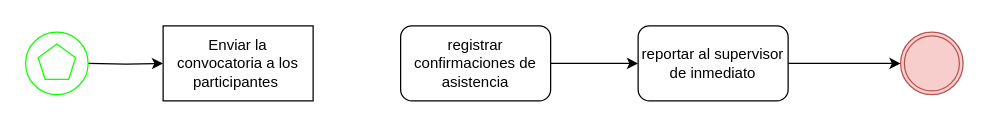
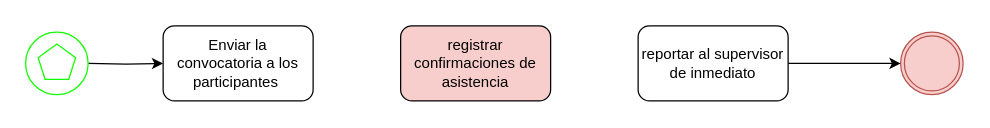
  <mxCell id="0" />
  <mxCell id="1" parent="0" />
  <mxCell id="2" value="" style="edgeStyle=orthogonalEdgeStyle;rounded=0;orthogonalLoop=1;jettySize=auto;html=1;" parent="1" target="6" edge="1"><mxGeometry relative="1" as="geometry"><mxPoint x="70" y="50" as="sourcePoint" /></mxGeometry></mxCell>
  <mxCell id="3" value="" style="points=[[0.145,0.145,0],[0.5,0,0],[0.855,0.145,0],[1,0.5,0],[0.855,0.855,0],[0.5,1,0],[0.145,0.855,0],[0,0.5,0]];shape=mxgraph.bpmn.event;html=1;verticalLabelPosition=bottom;labelBackgroundColor=#ffffff;verticalAlign=top;align=center;perimeter=ellipsePerimeter;outlineConnect=0;aspect=fixed;outline=throwing;symbol=general;fillColor=#f8cecc;strokeColor=#b85450;" parent="1" vertex="1"><mxGeometry x="720" y="25" width="50" height="50" as="geometry" /></mxCell>
  <mxCell id="4" value="" style="edgeStyle=orthogonalEdgeStyle;rounded=0;orthogonalLoop=1;jettySize=auto;html=1;" parent="1" source="5" target="3" edge="1"><mxGeometry relative="1" as="geometry" /></mxCell>
  <mxCell id="5" value="reportar al supervisor de inmediato" style="rounded=1;whiteSpace=wrap;html=1;" parent="1" vertex="1"><mxGeometry x="510" y="20" width="120" height="60" as="geometry" /></mxCell>
- <mxCell id="6" value="Enviar la convocatoria a los participantes&amp;nbsp;" style="whiteSpace=wrap;html=1;rounded=0;" parent="1" vertex="1"><mxGeometry x="130" y="20" width="120" height="60" as="geometry" /></mxCell>
- <mxCell id="7" value="" style="edgeStyle=orthogonalEdgeStyle;rounded=0;orthogonalLoop=1;jettySize=auto;html=1;" parent="1" source="8" target="5" edge="1"><mxGeometry relative="1" as="geometry" /></mxCell>
- <mxCell id="8" value="registrar confirmaciones de asistencia" style="rounded=1;whiteSpace=wrap;html=1;" parent="1" vertex="1"><mxGeometry x="320" y="20" width="120" height="60" as="geometry" /></mxCell>
+ <mxCell id="6" value="Enviar la convocatoria a los participantes&amp;nbsp;" style="rounded=1;whiteSpace=wrap;html=1;" parent="1" vertex="1"><mxGeometry x="130" y="20" width="120" height="60" as="geometry" /></mxCell>
+ <mxCell id="8" value="registrar confirmaciones de asistencia" style="rounded=1;whiteSpace=wrap;html=1;fillColor=#f8cecc;" parent="1" vertex="1"><mxGeometry x="320" y="20" width="120" height="60" as="geometry" /></mxCell>
  <mxCell id="9" value="" style="points=[[0.145,0.145,0],[0.5,0,0],[0.855,0.145,0],[1,0.5,0],[0.855,0.855,0],[0.5,1,0],[0.145,0.855,0],[0,0.5,0]];shape=mxgraph.bpmn.event;html=1;verticalLabelPosition=bottom;labelBackgroundColor=#ffffff;verticalAlign=top;align=center;perimeter=ellipsePerimeter;outlineConnect=0;aspect=fixed;outline=standard;symbol=multiple;strokeColor=#11FF00;" vertex="1" parent="1"><mxGeometry x="20" y="25" width="50" height="50" as="geometry" /></mxCell>
